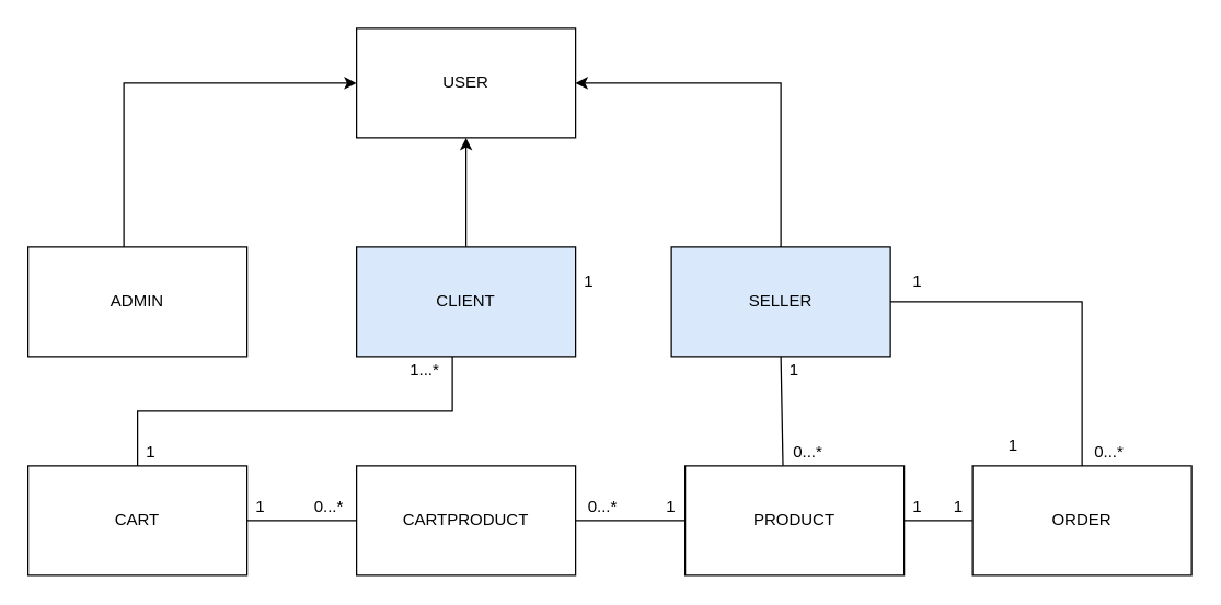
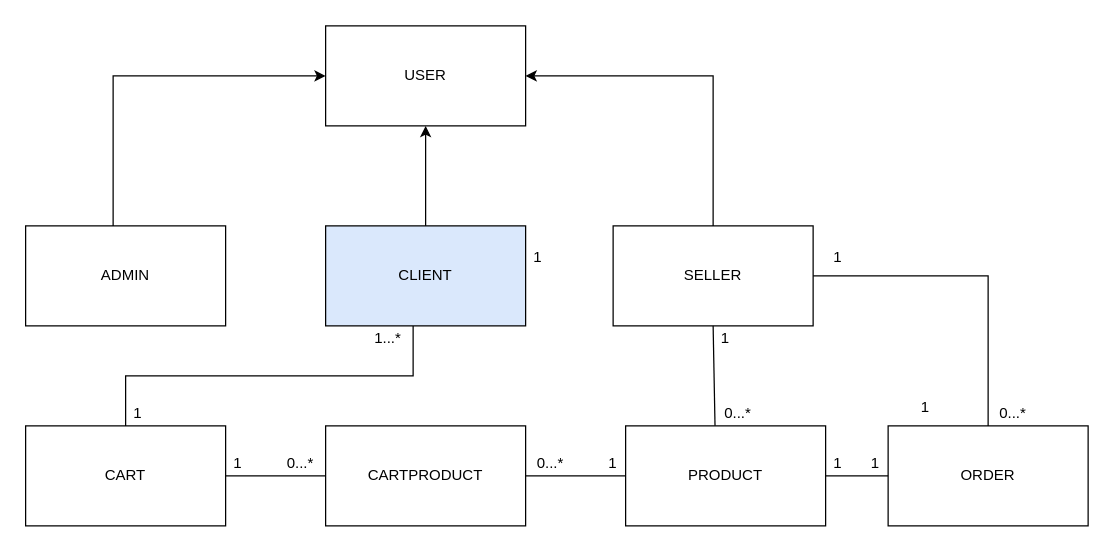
  <mxCell id="0" />
  <mxCell id="1" parent="0" />
  <mxCell id="2" value="USER" style="rounded=0;whiteSpace=wrap;html=1;" parent="1" vertex="1"><mxGeometry x="260" y="20" width="160" height="80" as="geometry" /></mxCell>
  <mxCell id="3" value="" style="edgeStyle=orthogonalEdgeStyle;rounded=0;orthogonalLoop=1;jettySize=auto;html=1;" parent="1" source="4" target="2" edge="1"><mxGeometry relative="1" as="geometry" /></mxCell>
  <mxCell id="4" value="CLIENT" style="rounded=0;whiteSpace=wrap;html=1;fillColor=#dae8fc;" parent="1" vertex="1"><mxGeometry x="260" y="180" width="160" height="80" as="geometry" /></mxCell>
  <mxCell id="5" value="ADMIN" style="rounded=0;whiteSpace=wrap;html=1;" parent="1" vertex="1"><mxGeometry x="20" y="180" width="160" height="80" as="geometry" /></mxCell>
  <mxCell id="6" value="" style="endArrow=classic;html=1;rounded=0;entryX=0;entryY=0.5;entryDx=0;entryDy=0;" parent="1" target="2" edge="1"><mxGeometry width="50" height="50" relative="1" as="geometry"><mxPoint x="90" y="180" as="sourcePoint" /><mxPoint x="140" y="130" as="targetPoint" /><Array as="points"><mxPoint x="90" y="60" /></Array></mxGeometry></mxCell>
- <mxCell id="7" value="SELLER" style="rounded=0;whiteSpace=wrap;html=1;fillColor=#dae8fc;" parent="1" vertex="1"><mxGeometry x="490" y="180" width="160" height="80" as="geometry" /></mxCell>
+ <mxCell id="7" value="SELLER" style="rounded=0;whiteSpace=wrap;html=1;" parent="1" vertex="1"><mxGeometry x="490" y="180" width="160" height="80" as="geometry" /></mxCell>
  <mxCell id="8" value="" style="endArrow=classic;html=1;rounded=0;entryX=1;entryY=0.5;entryDx=0;entryDy=0;" parent="1" target="2" edge="1"><mxGeometry width="50" height="50" relative="1" as="geometry"><mxPoint x="570" y="180" as="sourcePoint" /><mxPoint x="730" y="60" as="targetPoint" /><Array as="points"><mxPoint x="570" y="60" /></Array></mxGeometry></mxCell>
  <mxCell id="9" value="CART" style="rounded=0;whiteSpace=wrap;html=1;" parent="1" vertex="1"><mxGeometry x="20" y="340" width="160" height="80" as="geometry" /></mxCell>
  <mxCell id="10" value="PRODUCT" style="rounded=0;whiteSpace=wrap;html=1;" parent="1" vertex="1"><mxGeometry x="500" y="340" width="160" height="80" as="geometry" /></mxCell>
  <mxCell id="11" value="" style="endArrow=none;html=1;rounded=0;exitX=1;exitY=0.5;exitDx=0;exitDy=0;entryX=0;entryY=0.5;entryDx=0;entryDy=0;" parent="1" source="17" target="10" edge="1"><mxGeometry width="50" height="50" relative="1" as="geometry"><mxPoint x="250" y="380" as="sourcePoint" /><mxPoint x="300" y="330" as="targetPoint" /></mxGeometry></mxCell>
  <mxCell id="12" value="0...*" style="text;html=1;align=center;verticalAlign=middle;whiteSpace=wrap;rounded=0;" parent="1" vertex="1"><mxGeometry x="220" y="360" width="40" height="20" as="geometry" /></mxCell>
  <mxCell id="13" value="1" style="text;html=1;align=center;verticalAlign=middle;whiteSpace=wrap;rounded=0;" parent="1" vertex="1"><mxGeometry x="470" y="360" width="40" height="20" as="geometry" /></mxCell>
  <mxCell id="14" value="ORDER" style="rounded=0;whiteSpace=wrap;html=1;" parent="1" vertex="1"><mxGeometry x="710" y="340" width="160" height="80" as="geometry" /></mxCell>
  <mxCell id="15" value="" style="endArrow=none;html=1;rounded=0;entryX=0.5;entryY=1;entryDx=0;entryDy=0;exitX=0.5;exitY=0;exitDx=0;exitDy=0;" parent="1" source="9" edge="1"><mxGeometry width="50" height="50" relative="1" as="geometry"><mxPoint x="570" y="340" as="sourcePoint" /><mxPoint x="330" y="260" as="targetPoint" /><Array as="points"><mxPoint x="100" y="300" /><mxPoint x="330" y="300" /></Array></mxGeometry></mxCell>
  <mxCell id="16" value="" style="endArrow=none;html=1;rounded=0;exitX=1;exitY=0.5;exitDx=0;exitDy=0;entryX=0;entryY=0.5;entryDx=0;entryDy=0;" parent="1" source="9" target="17" edge="1"><mxGeometry width="50" height="50" relative="1" as="geometry"><mxPoint x="180" y="380" as="sourcePoint" /><mxPoint x="500" y="380" as="targetPoint" /></mxGeometry></mxCell>
  <mxCell id="17" value="CARTPRODUCT" style="rounded=0;whiteSpace=wrap;html=1;" parent="1" vertex="1"><mxGeometry x="260" y="340" width="160" height="80" as="geometry" /></mxCell>
  <mxCell id="18" value="0...*" style="text;html=1;align=center;verticalAlign=middle;whiteSpace=wrap;rounded=0;" parent="1" vertex="1"><mxGeometry x="420" y="360" width="40" height="20" as="geometry" /></mxCell>
  <mxCell id="19" value="1" style="text;html=1;align=center;verticalAlign=middle;whiteSpace=wrap;rounded=0;" parent="1" vertex="1"><mxGeometry x="170" y="360" width="40" height="20" as="geometry" /></mxCell>
  <mxCell id="20" value="1" style="text;html=1;align=center;verticalAlign=middle;whiteSpace=wrap;rounded=0;" parent="1" vertex="1"><mxGeometry x="90" y="320" width="40" height="20" as="geometry" /></mxCell>
  <mxCell id="21" value="1...*" style="text;html=1;align=center;verticalAlign=middle;whiteSpace=wrap;rounded=0;" parent="1" vertex="1"><mxGeometry x="290" y="260" width="40" height="20" as="geometry" /></mxCell>
  <mxCell id="22" value="1" style="text;html=1;align=center;verticalAlign=middle;whiteSpace=wrap;rounded=0;" parent="1" vertex="1"><mxGeometry x="400" y="190" width="60" height="30" as="geometry" /></mxCell>
  <mxCell id="23" value="1" style="text;html=1;align=center;verticalAlign=middle;whiteSpace=wrap;rounded=0;" parent="1" vertex="1"><mxGeometry x="640" y="190" width="60" height="30" as="geometry" /></mxCell>
  <mxCell id="24" value="" style="endArrow=none;html=1;rounded=0;entryX=1;entryY=0.5;entryDx=0;entryDy=0;exitX=0.5;exitY=0;exitDx=0;exitDy=0;" parent="1" source="14" target="7" edge="1"><mxGeometry width="50" height="50" relative="1" as="geometry"><mxPoint x="1005" y="280" as="sourcePoint" /><mxPoint x="770" y="200" as="targetPoint" /><Array as="points"><mxPoint x="790" y="220" /><mxPoint x="740" y="220" /></Array></mxGeometry></mxCell>
  <mxCell id="25" value="0...*" style="text;html=1;align=center;verticalAlign=middle;whiteSpace=wrap;rounded=0;" parent="1" vertex="1"><mxGeometry x="790" y="320" width="40" height="20" as="geometry" /></mxCell>
  <mxCell id="26" value="" style="endArrow=none;html=1;rounded=0;exitX=1;exitY=0.5;exitDx=0;exitDy=0;entryX=0;entryY=0.5;entryDx=0;entryDy=0;" parent="1" target="14" edge="1"><mxGeometry width="50" height="50" relative="1" as="geometry"><mxPoint x="660" y="380" as="sourcePoint" /><mxPoint x="710" y="380" as="targetPoint" /></mxGeometry></mxCell>
  <mxCell id="27" value="1" style="text;html=1;align=center;verticalAlign=middle;whiteSpace=wrap;rounded=0;" parent="1" vertex="1"><mxGeometry x="680" y="360" width="40" height="20" as="geometry" /></mxCell>
  <mxCell id="28" value="1" style="text;html=1;align=center;verticalAlign=middle;whiteSpace=wrap;rounded=0;" parent="1" vertex="1"><mxGeometry x="650" y="360" width="40" height="20" as="geometry" /></mxCell>
  <mxCell id="29" value="1" style="text;html=1;align=center;verticalAlign=middle;whiteSpace=wrap;rounded=0;" parent="1" vertex="1"><mxGeometry x="710" y="310" width="60" height="30" as="geometry" /></mxCell>
  <mxCell id="30" value="" style="endArrow=none;html=1;rounded=0;exitX=0.5;exitY=1;exitDx=0;exitDy=0;entryX=0.447;entryY=-0.002;entryDx=0;entryDy=0;entryPerimeter=0;" parent="1" source="7" target="10" edge="1"><mxGeometry width="50" height="50" relative="1" as="geometry"><mxPoint x="550" y="300" as="sourcePoint" /><mxPoint x="550" y="330" as="targetPoint" /></mxGeometry></mxCell>
  <mxCell id="31" value="1" style="text;html=1;align=center;verticalAlign=middle;whiteSpace=wrap;rounded=0;" parent="1" vertex="1"><mxGeometry x="560" y="260" width="40" height="20" as="geometry" /></mxCell>
  <mxCell id="32" value="0...*" style="text;html=1;align=center;verticalAlign=middle;whiteSpace=wrap;rounded=0;" parent="1" vertex="1"><mxGeometry x="570" y="320" width="40" height="20" as="geometry" /></mxCell>
